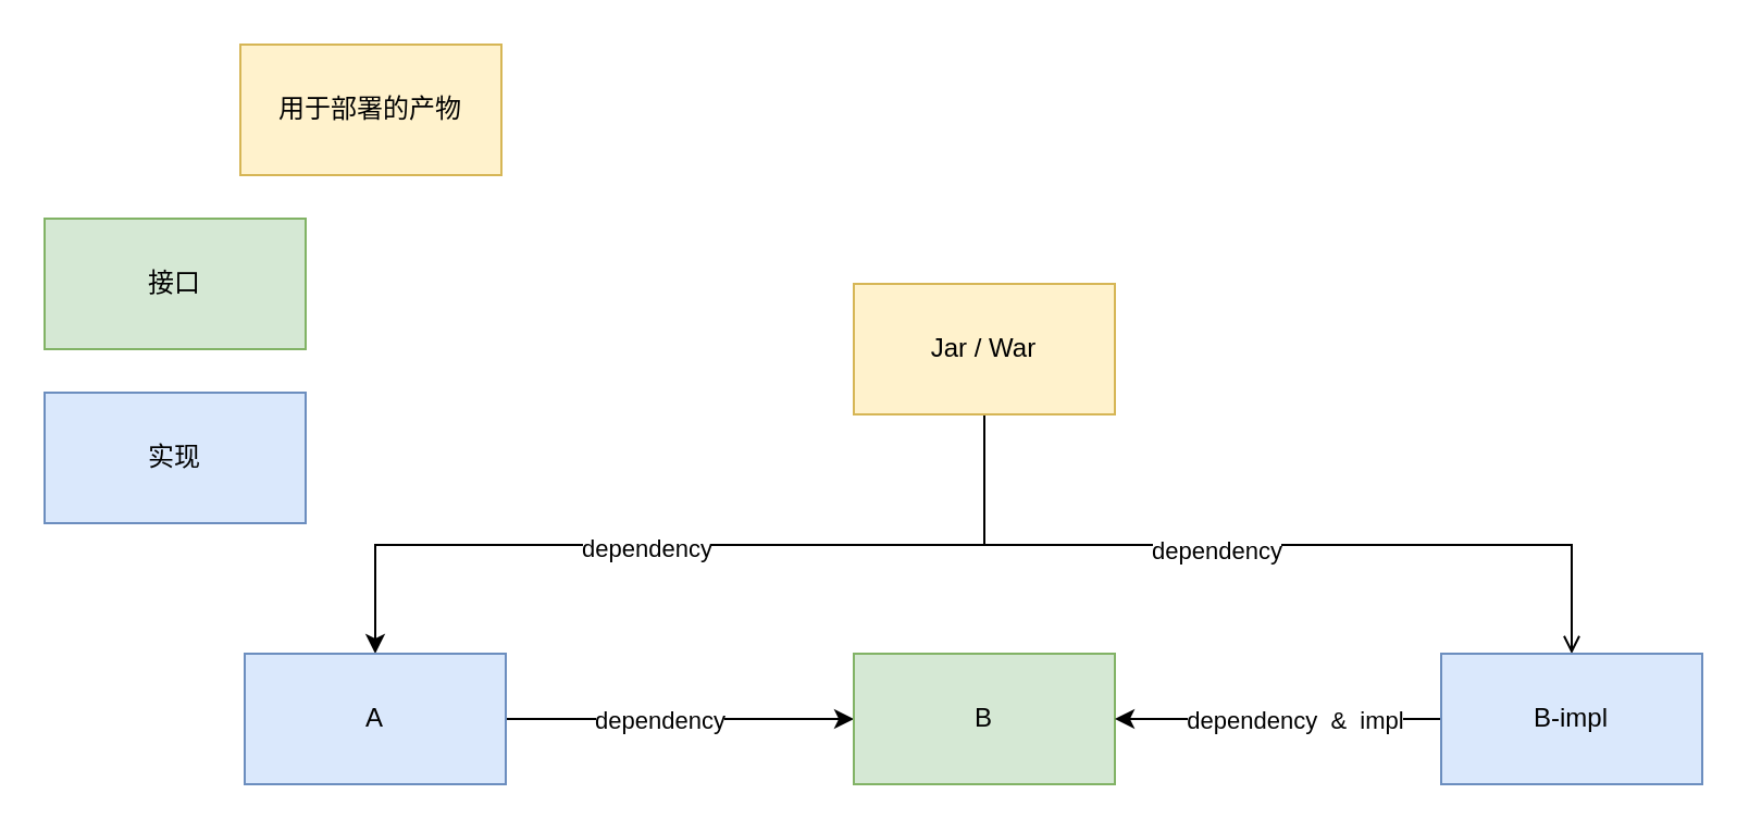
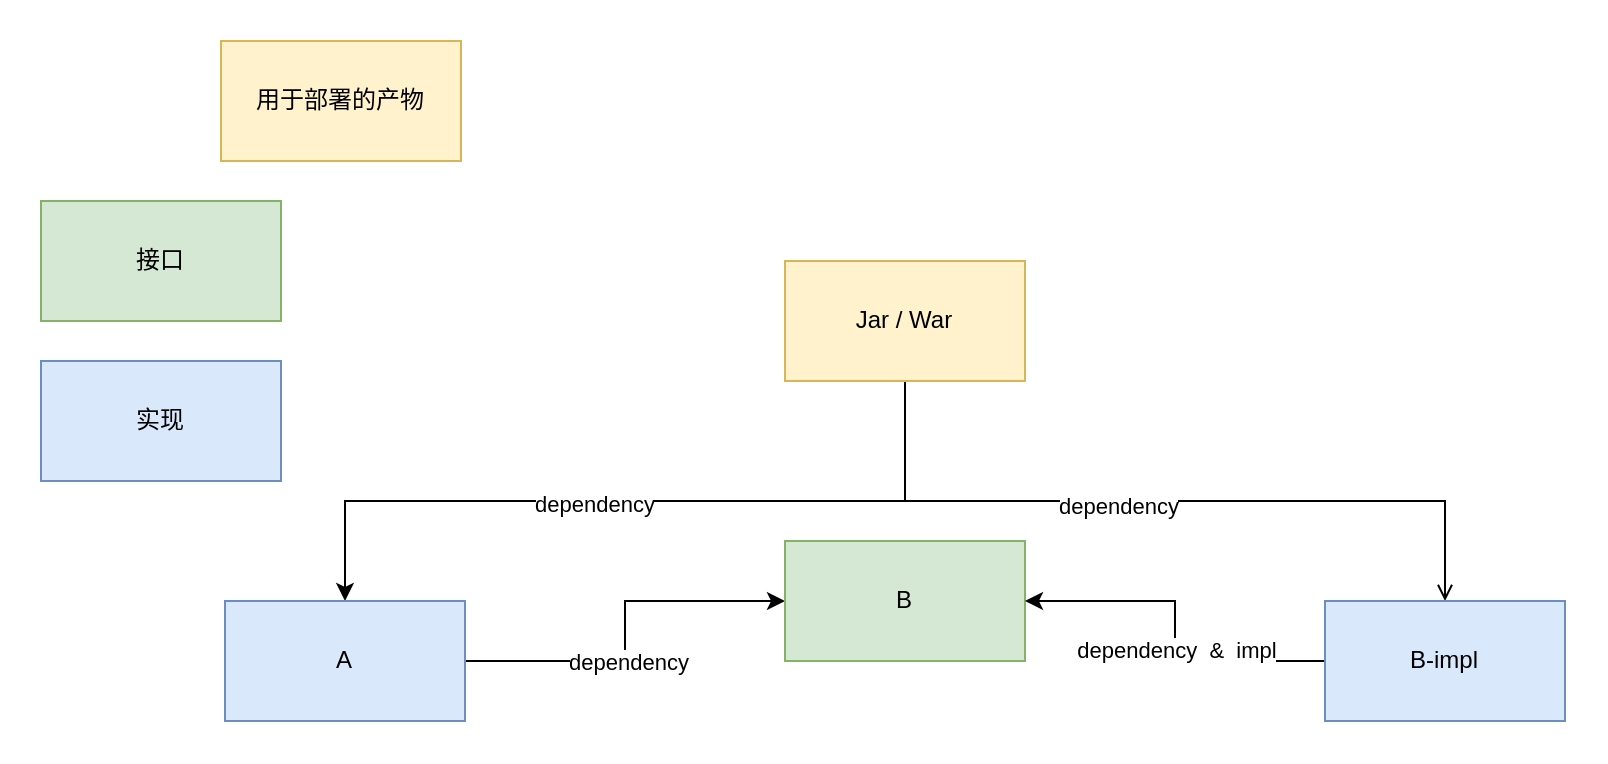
  <mxCell id="0" />
  <mxCell id="1" parent="0" />
  <mxCell id="2" style="edgeStyle=orthogonalEdgeStyle;rounded=0;orthogonalLoop=1;jettySize=auto;html=1;entryX=0.5;entryY=0;entryDx=0;entryDy=0;exitX=0.5;exitY=1;exitDx=0;exitDy=0;" edge="1" parent="1" source="6" target="9"><mxGeometry relative="1" as="geometry"><Array as="points"><mxPoint x="452" y="250" /><mxPoint x="172" y="250" /></Array></mxGeometry></mxCell>
  <mxCell id="3" value="dependency" style="edgeLabel;html=1;align=center;verticalAlign=middle;resizable=0;points=[];" vertex="1" connectable="0" parent="2"><mxGeometry x="0.108" y="1" relative="1" as="geometry"><mxPoint as="offset" /></mxGeometry></mxCell>
  <mxCell id="4" style="edgeStyle=orthogonalEdgeStyle;rounded=0;orthogonalLoop=1;jettySize=auto;html=1;entryX=0.5;entryY=0;entryDx=0;entryDy=0;endArrow=open;" edge="1" parent="1" source="6" target="13"><mxGeometry relative="1" as="geometry"><Array as="points"><mxPoint x="452" y="250" /><mxPoint x="722" y="250" /></Array></mxGeometry></mxCell>
  <mxCell id="5" value="dependency" style="edgeLabel;html=1;align=center;verticalAlign=middle;resizable=0;points=[];" vertex="1" connectable="0" parent="4"><mxGeometry x="-0.125" y="-2" relative="1" as="geometry"><mxPoint as="offset" /></mxGeometry></mxCell>
  <mxCell id="6" value="Jar / War" style="rounded=0;whiteSpace=wrap;html=1;fillColor=#fff2cc;strokeColor=#d6b656;" vertex="1" parent="1"><mxGeometry x="392" y="130" width="120" height="60" as="geometry" /></mxCell>
  <mxCell id="7" style="edgeStyle=orthogonalEdgeStyle;rounded=0;orthogonalLoop=1;jettySize=auto;html=1;entryX=0;entryY=0.5;entryDx=0;entryDy=0;" edge="1" parent="1" source="9" target="10"><mxGeometry relative="1" as="geometry" /></mxCell>
  <mxCell id="8" value="dependency" style="edgeLabel;html=1;align=center;verticalAlign=middle;resizable=0;points=[];" vertex="1" connectable="0" parent="7"><mxGeometry x="-0.263" y="4" relative="1" as="geometry"><mxPoint x="11" y="4" as="offset" /></mxGeometry></mxCell>
  <mxCell id="9" value="A" style="rounded=0;whiteSpace=wrap;html=1;fillColor=#dae8fc;strokeColor=#6c8ebf;" vertex="1" parent="1"><mxGeometry x="112" y="300" width="120" height="60" as="geometry" /></mxCell>
- <mxCell id="10" value="B" style="rounded=0;whiteSpace=wrap;html=1;fillColor=#d5e8d4;strokeColor=#82b366;" vertex="1" parent="1"><mxGeometry x="392" y="300" width="120" height="60" as="geometry" /></mxCell>
+ <mxCell id="10" value="B" style="rounded=0;whiteSpace=wrap;html=1;fillColor=#d5e8d4;strokeColor=#82b366;" vertex="1" parent="1"><mxGeometry x="392" y="270" width="120" height="60" as="geometry" /></mxCell>
  <mxCell id="11" style="edgeStyle=orthogonalEdgeStyle;rounded=0;orthogonalLoop=1;jettySize=auto;html=1;entryX=1;entryY=0.5;entryDx=0;entryDy=0;" edge="1" parent="1" source="13" target="10"><mxGeometry relative="1" as="geometry" /></mxCell>
  <mxCell id="12" value="dependency&amp;nbsp; &amp;amp;&amp;nbsp; impl" style="edgeLabel;html=1;align=center;verticalAlign=middle;resizable=0;points=[];" vertex="1" connectable="0" parent="11"><mxGeometry x="-0.098" relative="1" as="geometry"><mxPoint as="offset" /></mxGeometry></mxCell>
  <mxCell id="13" value="B-impl" style="rounded=0;whiteSpace=wrap;html=1;fillColor=#dae8fc;strokeColor=#6c8ebf;" vertex="1" parent="1"><mxGeometry x="662" y="300" width="120" height="60" as="geometry" /></mxCell>
  <mxCell id="14" value="用于部署的产物" style="rounded=0;whiteSpace=wrap;html=1;fillColor=#fff2cc;strokeColor=#d6b656;" vertex="1" parent="1"><mxGeometry x="110" y="20" width="120" height="60" as="geometry" /></mxCell>
  <mxCell id="15" value="接口" style="rounded=0;whiteSpace=wrap;html=1;fillColor=#d5e8d4;strokeColor=#82b366;" vertex="1" parent="1"><mxGeometry x="20" y="100" width="120" height="60" as="geometry" /></mxCell>
  <mxCell id="16" value="实现" style="rounded=0;whiteSpace=wrap;html=1;fillColor=#dae8fc;strokeColor=#6c8ebf;" vertex="1" parent="1"><mxGeometry x="20" y="180" width="120" height="60" as="geometry" /></mxCell>
